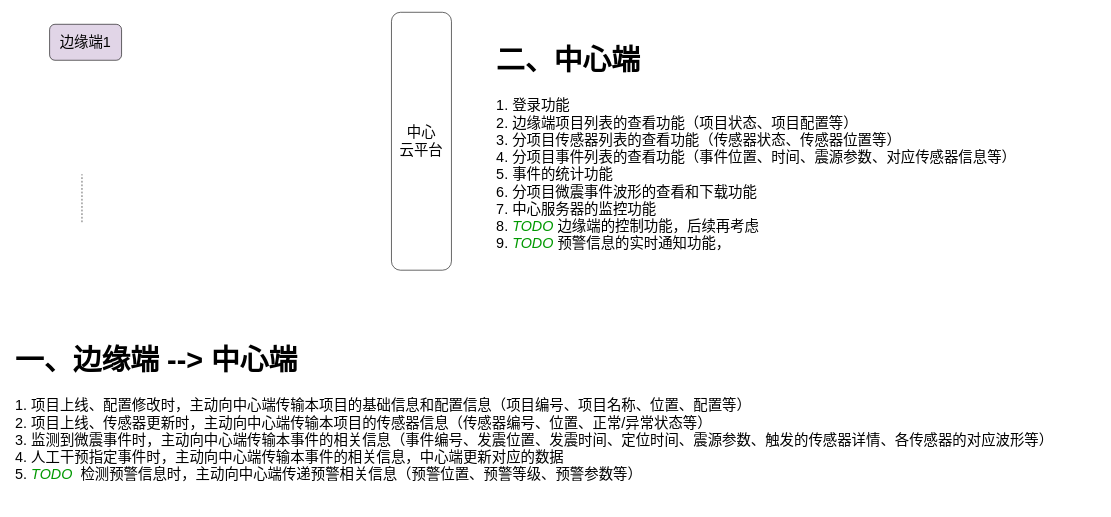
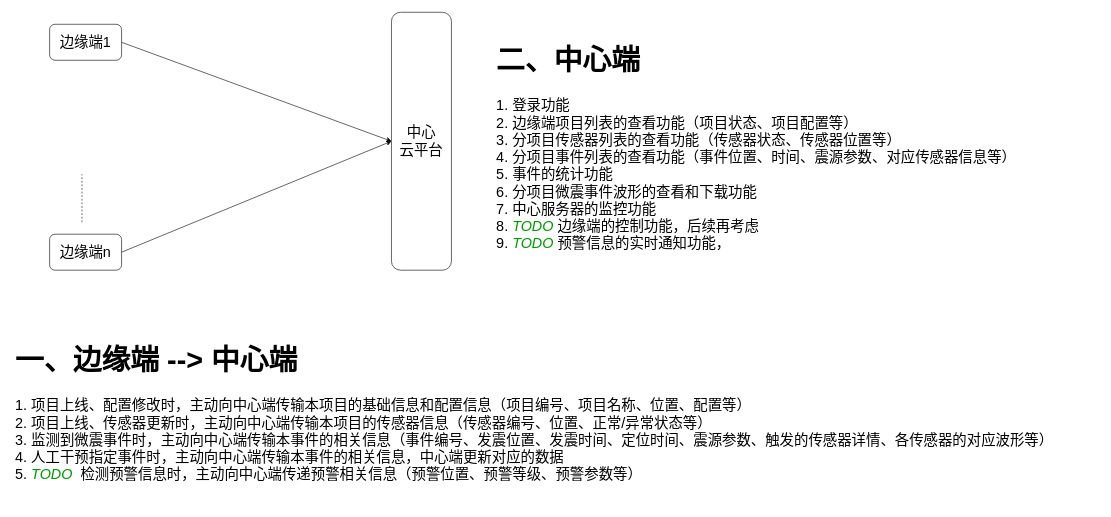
  <mxCell id="0" />
  <mxCell id="1" parent="0" />
- <mxCell id="3" value="边缘端1" style="rounded=1;whiteSpace=wrap;html=1;fontSize=24;fillColor=#e1d5e7;" vertex="1" parent="1"><mxGeometry x="82" y="40" width="120" height="60" as="geometry" /></mxCell>
+ <mxCell id="2" style="edgeStyle=none;html=1;exitX=1;exitY=0.5;exitDx=0;exitDy=0;entryX=0;entryY=0.5;entryDx=0;entryDy=0;fontSize=24;strokeColor=#000000;" edge="1" parent="1" source="3" target="6"><mxGeometry relative="1" as="geometry" /></mxCell>
+ <mxCell id="3" value="边缘端1" style="rounded=1;whiteSpace=wrap;html=1;fontSize=24;" vertex="1" parent="1"><mxGeometry x="82" y="40" width="120" height="60" as="geometry" /></mxCell>
+ <mxCell id="4" style="edgeStyle=none;html=1;exitX=1;exitY=0.5;exitDx=0;exitDy=0;entryX=0;entryY=0.5;entryDx=0;entryDy=0;fontSize=24;strokeColor=#000000;" edge="1" parent="1" source="5" target="6"><mxGeometry relative="1" as="geometry" /></mxCell>
+ <mxCell id="5" value="边缘端n" style="rounded=1;whiteSpace=wrap;html=1;fontSize=24;" vertex="1" parent="1"><mxGeometry x="82" y="390" width="120" height="60" as="geometry" /></mxCell>
  <mxCell id="6" value="中心&lt;br&gt;云平台" style="rounded=1;whiteSpace=wrap;html=1;fontSize=24;" vertex="1" parent="1"><mxGeometry x="652" y="20" width="100" height="430" as="geometry" /></mxCell>
  <mxCell id="7" value="&lt;h1&gt;一、边缘端 --&amp;gt; 中心端&lt;/h1&gt;&lt;div style=&quot;&quot;&gt;&lt;font style=&quot;font-size: 24px;&quot;&gt;1. 项目上线、配置修改时，主动向中心端传输本项目的基础信息和配置信息（项目编号、项目名称、位置、配置等）&lt;/font&gt;&lt;/div&gt;&lt;div style=&quot;&quot;&gt;&lt;font style=&quot;font-size: 24px;&quot;&gt;2. 项目上线、传感器更新时，主动向中心端传输本项目的传感器信息（传感器编号、位置、正常/异常状态等）&lt;/font&gt;&lt;/div&gt;&lt;div style=&quot;&quot;&gt;&lt;font style=&quot;font-size: 24px;&quot;&gt;3. 监测到微震事件时，主动向中心端传输本事件的相关信息（事件编号、发震位置、发震时间、定位时间、震源参数、触发的传感器详情、各传感器的对应波形等）&lt;/font&gt;&lt;/div&gt;&lt;div style=&quot;&quot;&gt;&lt;font style=&quot;font-size: 24px;&quot;&gt;4. 人工干预指定事件时，主动向中心端传输本事件的相关信息，中心端更新对应的数据&lt;/font&gt;&lt;/div&gt;&lt;div style=&quot;&quot;&gt;&lt;font style=&quot;font-size: 24px;&quot;&gt;5. &lt;i&gt;&lt;font color=&quot;#009900&quot;&gt;TODO&lt;/font&gt;&lt;/i&gt;&amp;nbsp; 检测预警信息时，主动向中心端传递预警相关信息（预警位置、预警等级、预警参数等）&lt;/font&gt;&lt;/div&gt;" style="text;html=1;strokeColor=none;fillColor=none;spacing=5;spacingTop=-20;whiteSpace=wrap;overflow=hidden;rounded=0;fontSize=24;fontColor=#000000;" vertex="1" parent="1"><mxGeometry x="20" y="550" width="1810" height="290" as="geometry" /></mxCell>
  <mxCell id="8" value="&lt;h1&gt;二、中心端&lt;/h1&gt;&lt;div&gt;1. 登录功能&lt;/div&gt;&lt;div&gt;2. 边缘端项目列表的查看功能（项目状态、项目配置等）&lt;/div&gt;&lt;div&gt;3. 分项目传感器列表的查看功能（传感器状态、传感器位置等）&lt;/div&gt;&lt;div&gt;4. 分项目事件列表的查看功能（事件位置、时间、震源参数、对应传感器信息等）&lt;/div&gt;&lt;div&gt;5. 事件的统计功能&lt;/div&gt;&lt;div&gt;6. 分项目微震事件波形的查看和下载功能&lt;/div&gt;&lt;div&gt;7. 中心服务器的监控功能&lt;/div&gt;8. &lt;i&gt;&lt;font color=&quot;#009900&quot;&gt;TODO&lt;/font&gt;&lt;/i&gt; 边缘端的控制功能，后续再考虑&lt;div&gt;9. &lt;font color=&quot;#009900&quot;&gt;&lt;i&gt;TODO&lt;/i&gt;&lt;/font&gt; 预警信息的实时通知功能，&lt;/div&gt;" style="text;html=1;strokeColor=none;fillColor=none;spacing=5;spacingTop=-20;whiteSpace=wrap;overflow=hidden;rounded=0;fontSize=24;fontColor=#000000;" vertex="1" parent="1"><mxGeometry x="822" y="50" width="994" height="390" as="geometry" /></mxCell>
  <mxCell id="9" value="" style="endArrow=none;dashed=1;html=1;fontSize=24;strokeColor=#000000;" edge="1" parent="1"><mxGeometry width="50" height="50" relative="1" as="geometry"><mxPoint x="136" y="370" as="sourcePoint" /><mxPoint x="136" y="290" as="targetPoint" /></mxGeometry></mxCell>
